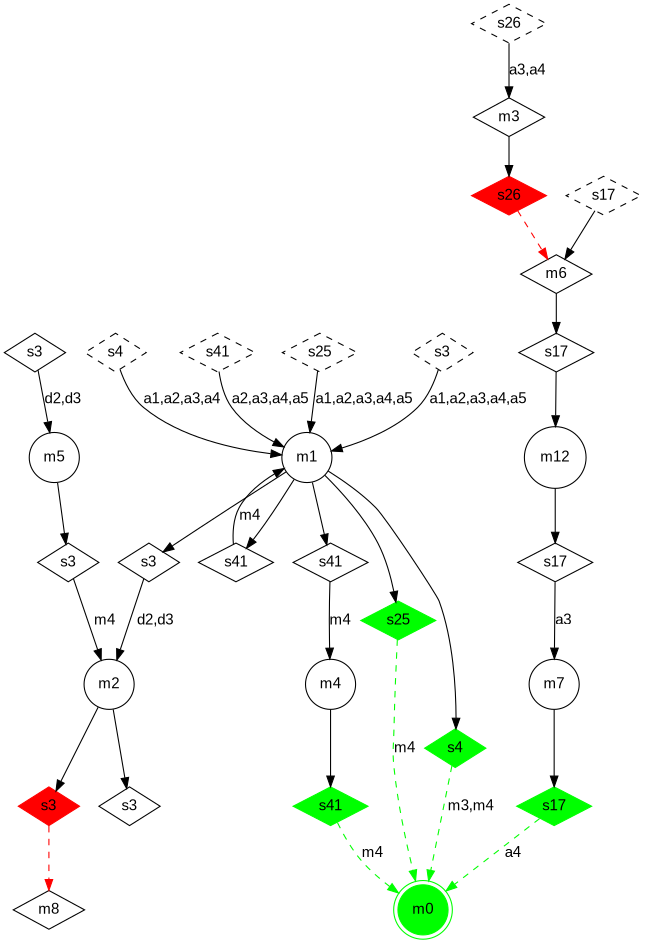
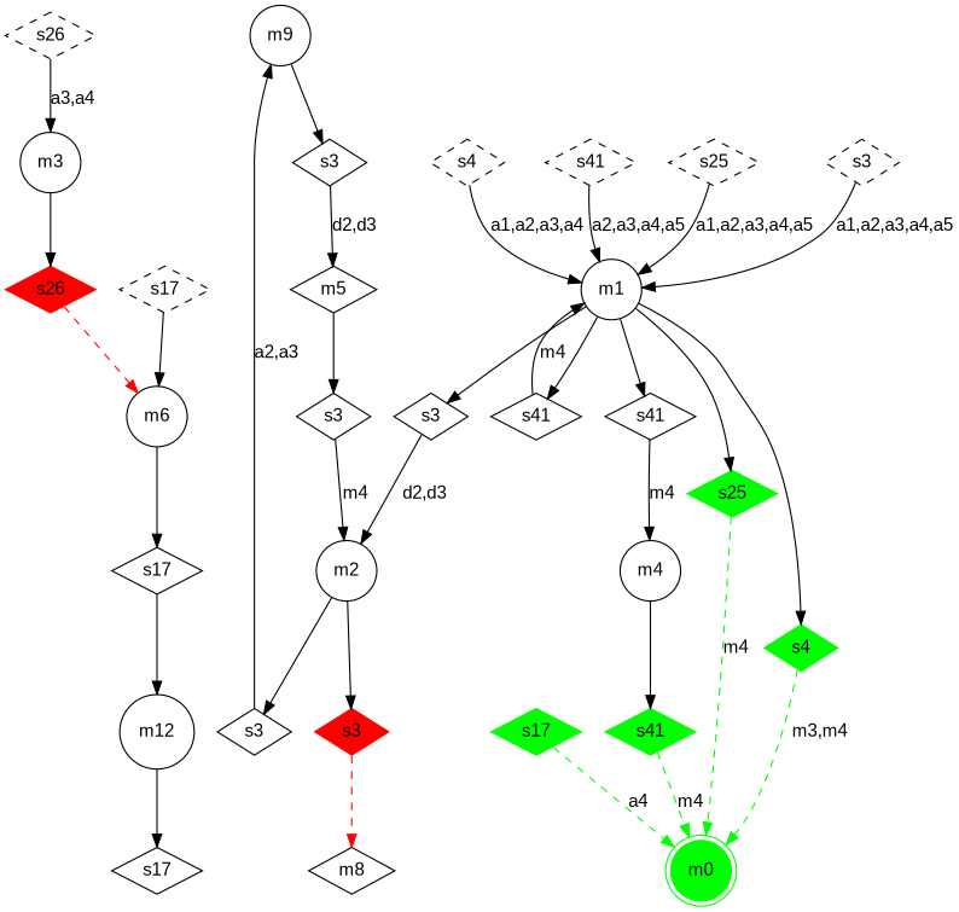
  digraph {
    fontname="Liberation Sans"
    node [fontname="Liberation Sans" shape=diamond]
    edge [fontname="Liberation Sans"]
-   m6
+   m6 [shape=circle]
    n2 [label=s17]
    n3 [label=m12 shape=circle]
+   m9 [shape=circle]
    n5 [label=s3]
-   m5 [shape=circle]
+   m5
    m1 [shape=circle]
    n8 [color=green label=s25 style=filled]
    n9 [label=s3]
    n10 [color=green label=s4 style=filled]
    n11 [label=s41]
    n12 [label=s41]
    m0 [color=green shape=doublecircle style=filled]
    m2 [shape=circle]
    m4 [shape=circle]
    n16 [label=s17]
-   m7 [shape=circle]
    n18 [color=green label=s17 style=filled]
    n19 [label=s3]
    n20 [label=s3]
    n21 [color=red label=s3 style=filled]
    m8
    n23 [color=green label=s41 style=filled]
-   m3
+   m3 [shape=circle]
    n25 [color=red label=s26 style=filled]
    n26 [label=s17 style=dashed]
    n27 [label=s25 style=dashed]
    n28 [label=s26 style=dashed]
    n29 [label=s3 style=dashed]
    n30 [label=s4 style=dashed]
    n31 [label=s41 style=dashed]
    m6 -> n2
    n2 -> n3
    n3 -> n16
+   m9 -> n5
    n5 -> m5 [label="d2,d3"]
    m5 -> n19
    m1 -> n8
    m1 -> n9
    m1 -> n10
    m1 -> n11
    m1 -> n12
    n8 -> m0 [color=green label=m4 style=dashed]
    n9 -> m2 [label="d2,d3"]
    n10 -> m0 [color=green label="m3,m4" style=dashed]
    n11 -> m1 [label=m4]
    n12 -> m4 [label=m4]
    m2 -> n20
    m2 -> n21
    m4 -> n23
-   n16 -> m7 [label=a3]
-   m7 -> n18
    n18 -> m0 [color=green label=a4 style=dashed]
    n19 -> m2 [label=m4]
+   n20 -> m9 [label="a2,a3"]
    n21 -> m8 [color=red style=dashed]
    n23 -> m0 [color=green label=m4 style=dashed]
    m3 -> n25
    n25 -> m6 [color=red style=dashed]
    n26 -> m6
    n27 -> m1 [label="a1,a2,a3,a4,a5"]
    n28 -> m3 [label="a3,a4"]
    n29 -> m1 [label="a1,a2,a3,a4,a5"]
    n30 -> m1 [label="a1,a2,a3,a4"]
    n31 -> m1 [label="a2,a3,a4,a5"]
  }
